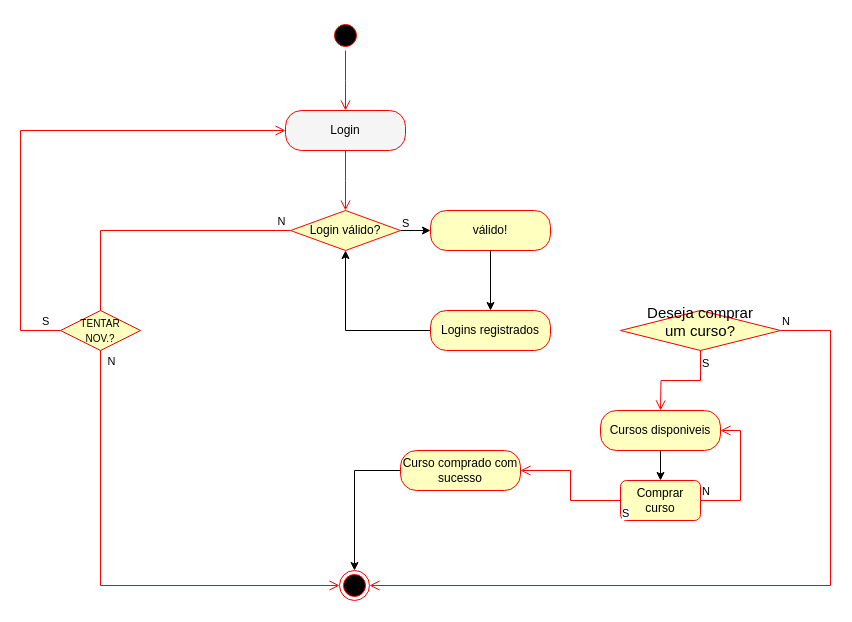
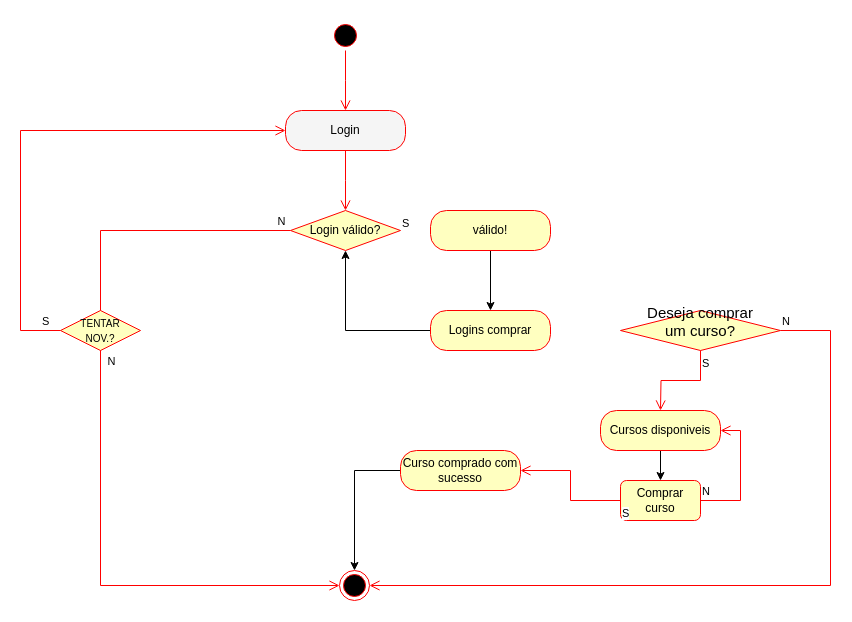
  <mxCell id="0" />
  <mxCell id="1" parent="0" />
  <mxCell id="2" value="" style="ellipse;html=1;shape=startState;fillColor=#000000;strokeColor=#ff0000;" parent="1" vertex="1"><mxGeometry x="330" y="20" width="30" height="30" as="geometry" /></mxCell>
  <mxCell id="3" value="" style="edgeStyle=orthogonalEdgeStyle;html=1;verticalAlign=bottom;endArrow=open;endSize=8;strokeColor=#ff0000;rounded=0;" parent="1" source="2" edge="1"><mxGeometry relative="1" as="geometry"><mxPoint x="345" y="110" as="targetPoint" /></mxGeometry></mxCell>
  <mxCell id="4" value="Login" style="rounded=1;whiteSpace=wrap;html=1;arcSize=40;fontColor=#000000;fillColor=#f5f5f5;strokeColor=#ff0000;" parent="1" vertex="1"><mxGeometry x="285" y="110" width="120" height="40" as="geometry" /></mxCell>
  <mxCell id="5" value="" style="edgeStyle=orthogonalEdgeStyle;html=1;verticalAlign=bottom;endArrow=open;endSize=8;strokeColor=#ff0000;rounded=0;" parent="1" source="4" edge="1"><mxGeometry relative="1" as="geometry"><mxPoint x="345" y="210" as="targetPoint" /></mxGeometry></mxCell>
- <mxCell id="6" value="" style="edgeStyle=orthogonalEdgeStyle;rounded=0;orthogonalLoop=1;jettySize=auto;html=1;" parent="1" source="7" target="13" edge="1"><mxGeometry relative="1" as="geometry" /></mxCell>
  <mxCell id="7" value="Login válido?" style="rhombus;whiteSpace=wrap;html=1;fontColor=#000000;fillColor=#ffffc0;strokeColor=#ff0000;" parent="1" vertex="1"><mxGeometry x="290" y="210" width="110" height="40" as="geometry" /></mxCell>
  <mxCell id="8" value="S" style="edgeStyle=orthogonalEdgeStyle;html=1;align=left;verticalAlign=top;endArrow=open;endSize=8;strokeColor=#ff0000;rounded=0;exitX=0;exitY=0.5;exitDx=0;exitDy=0;entryX=0;entryY=0.5;entryDx=0;entryDy=0;" parent="1" source="7" target="11" edge="1"><mxGeometry x="-1" y="-112" relative="1" as="geometry"><mxPoint x="310" y="880" as="targetPoint" /><Array as="points"><mxPoint x="100" y="230" /><mxPoint x="100" y="585" /></Array><mxPoint x="110" y="92" as="offset" /></mxGeometry></mxCell>
  <mxCell id="9" value="N" style="edgeLabel;html=1;align=center;verticalAlign=middle;resizable=0;points=[];" parent="8" vertex="1" connectable="0"><mxGeometry x="-0.163" y="2" relative="1" as="geometry"><mxPoint x="8" y="-8" as="offset" /></mxGeometry></mxCell>
  <mxCell id="10" value="N" style="edgeLabel;html=1;align=center;verticalAlign=middle;resizable=0;points=[];" parent="8" vertex="1" connectable="0"><mxGeometry x="-0.963" y="-1" relative="1" as="geometry"><mxPoint x="5" y="-9" as="offset" /></mxGeometry></mxCell>
  <mxCell id="11" value="" style="ellipse;html=1;shape=endState;fillColor=#000000;strokeColor=#ff0000;" parent="1" vertex="1"><mxGeometry x="339" y="570" width="30" height="30" as="geometry" /></mxCell>
  <mxCell id="12" style="edgeStyle=orthogonalEdgeStyle;rounded=0;orthogonalLoop=1;jettySize=auto;html=1;entryX=0.5;entryY=0;entryDx=0;entryDy=0;" parent="1" source="13" target="15" edge="1"><mxGeometry relative="1" as="geometry"><mxPoint x="580" y="230.059" as="targetPoint" /></mxGeometry></mxCell>
  <mxCell id="13" value="válido!" style="rounded=1;whiteSpace=wrap;html=1;arcSize=40;fontColor=#000000;fillColor=#ffffc0;strokeColor=#ff0000;" parent="1" vertex="1"><mxGeometry x="430" y="210" width="120" height="40" as="geometry" /></mxCell>
  <mxCell id="14" style="edgeStyle=orthogonalEdgeStyle;rounded=0;orthogonalLoop=1;jettySize=auto;html=1;" parent="1" source="15" target="7" edge="1"><mxGeometry relative="1" as="geometry" /></mxCell>
- <mxCell id="15" value="Logins registrados" style="rounded=1;whiteSpace=wrap;html=1;arcSize=40;fontColor=#000000;fillColor=#ffffc0;strokeColor=#ff0000;" parent="1" vertex="1"><mxGeometry x="430" y="310" width="120" height="40" as="geometry" /></mxCell>
+ <mxCell id="15" value="Logins comprar" style="rounded=1;whiteSpace=wrap;html=1;arcSize=40;fontColor=#000000;fillColor=#ffffc0;strokeColor=#ff0000;" parent="1" vertex="1"><mxGeometry x="430" y="310" width="120" height="40" as="geometry" /></mxCell>
  <mxCell id="16" value="&lt;font style=&quot;font-size: 15px;&quot;&gt;Deseja comprar&lt;br&gt;um curso?&lt;br&gt;&lt;br&gt;&lt;/font&gt;" style="rhombus;whiteSpace=wrap;html=1;fontColor=#000000;fillColor=#ffffc0;strokeColor=#ff0000;" parent="1" vertex="1"><mxGeometry x="620" y="310" width="160" height="40" as="geometry" /></mxCell>
  <mxCell id="17" value="N" style="edgeStyle=orthogonalEdgeStyle;html=1;align=left;verticalAlign=bottom;endArrow=open;endSize=8;strokeColor=#ff0000;rounded=0;entryX=1;entryY=0.5;entryDx=0;entryDy=0;exitX=1;exitY=0.5;exitDx=0;exitDy=0;" parent="1" source="16" target="11" edge="1"><mxGeometry x="-1" relative="1" as="geometry"><mxPoint x="810" y="330" as="targetPoint" /><Array as="points"><mxPoint x="830" y="330" /><mxPoint x="830" y="585" /></Array></mxGeometry></mxCell>
  <mxCell id="18" value="S" style="edgeStyle=orthogonalEdgeStyle;html=1;align=left;verticalAlign=top;endArrow=open;endSize=8;strokeColor=#ff0000;rounded=0;" parent="1" source="16" edge="1"><mxGeometry x="-1" relative="1" as="geometry"><mxPoint x="660" y="410" as="targetPoint" /></mxGeometry></mxCell>
  <mxCell id="19" style="edgeStyle=orthogonalEdgeStyle;rounded=0;orthogonalLoop=1;jettySize=auto;html=1;entryX=0.5;entryY=0;entryDx=0;entryDy=0;exitX=0.5;exitY=1;exitDx=0;exitDy=0;" parent="1" source="20" target="25" edge="1"><mxGeometry relative="1" as="geometry" /></mxCell>
  <mxCell id="20" value="Cursos disponiveis" style="rounded=1;whiteSpace=wrap;html=1;arcSize=40;fontColor=#000000;fillColor=#ffffc0;strokeColor=#ff0000;" parent="1" vertex="1"><mxGeometry x="600" y="410" width="120" height="40" as="geometry" /></mxCell>
  <mxCell id="21" style="edgeStyle=orthogonalEdgeStyle;rounded=0;orthogonalLoop=1;jettySize=auto;html=1;entryX=0.5;entryY=0;entryDx=0;entryDy=0;" parent="1" source="22" target="11" edge="1"><mxGeometry relative="1" as="geometry" /></mxCell>
  <mxCell id="22" value="Curso comprado com sucesso" style="rounded=1;whiteSpace=wrap;html=1;arcSize=40;fontColor=#000000;fillColor=#ffffc0;strokeColor=#ff0000;" parent="1" vertex="1"><mxGeometry x="400" y="450" width="120" height="40" as="geometry" /></mxCell>
  <mxCell id="23" value="&lt;font size=&quot;1&quot;&gt;TENTAR&lt;br&gt;NOV.?&lt;br&gt;&lt;/font&gt;" style="rhombus;whiteSpace=wrap;html=1;fontColor=#000000;fillColor=#ffffc0;strokeColor=#ff0000;" parent="1" vertex="1"><mxGeometry x="60" y="310" width="80" height="40" as="geometry" /></mxCell>
  <mxCell id="24" value="S" style="edgeStyle=orthogonalEdgeStyle;html=1;align=left;verticalAlign=bottom;endArrow=open;endSize=8;strokeColor=#ff0000;rounded=0;exitX=0;exitY=0.5;exitDx=0;exitDy=0;entryX=0;entryY=0.5;entryDx=0;entryDy=0;" parent="1" source="23" target="4" edge="1"><mxGeometry x="-0.921" relative="1" as="geometry"><mxPoint x="240" y="330" as="targetPoint" /><Array as="points"><mxPoint x="20" y="330" /><mxPoint x="20" y="130" /></Array><mxPoint as="offset" /></mxGeometry></mxCell>
  <mxCell id="25" value="Comprar curso" style="whiteSpace=wrap;html=1;fontColor=#000000;fillColor=#ffffc0;strokeColor=#ff0000;rounded=1;" parent="1" vertex="1"><mxGeometry x="620" y="480" width="80" height="40" as="geometry" /></mxCell>
  <mxCell id="26" value="N" style="edgeStyle=orthogonalEdgeStyle;html=1;align=left;verticalAlign=bottom;endArrow=open;endSize=8;strokeColor=#ff0000;rounded=0;entryX=1;entryY=0.5;entryDx=0;entryDy=0;exitX=1;exitY=0.5;exitDx=0;exitDy=0;" parent="1" source="25" target="20" edge="1"><mxGeometry x="-1" relative="1" as="geometry"><mxPoint x="750" y="490" as="targetPoint" /><Array as="points"><mxPoint x="740" y="500" /><mxPoint x="740" y="430" /></Array></mxGeometry></mxCell>
  <mxCell id="27" value="S" style="edgeStyle=orthogonalEdgeStyle;html=1;align=left;verticalAlign=top;endArrow=open;endSize=8;strokeColor=#ff0000;rounded=0;entryX=1;entryY=0.5;entryDx=0;entryDy=0;" parent="1" source="25" target="22" edge="1"><mxGeometry x="-1" relative="1" as="geometry"><mxPoint x="610" y="570" as="targetPoint" /></mxGeometry></mxCell>
